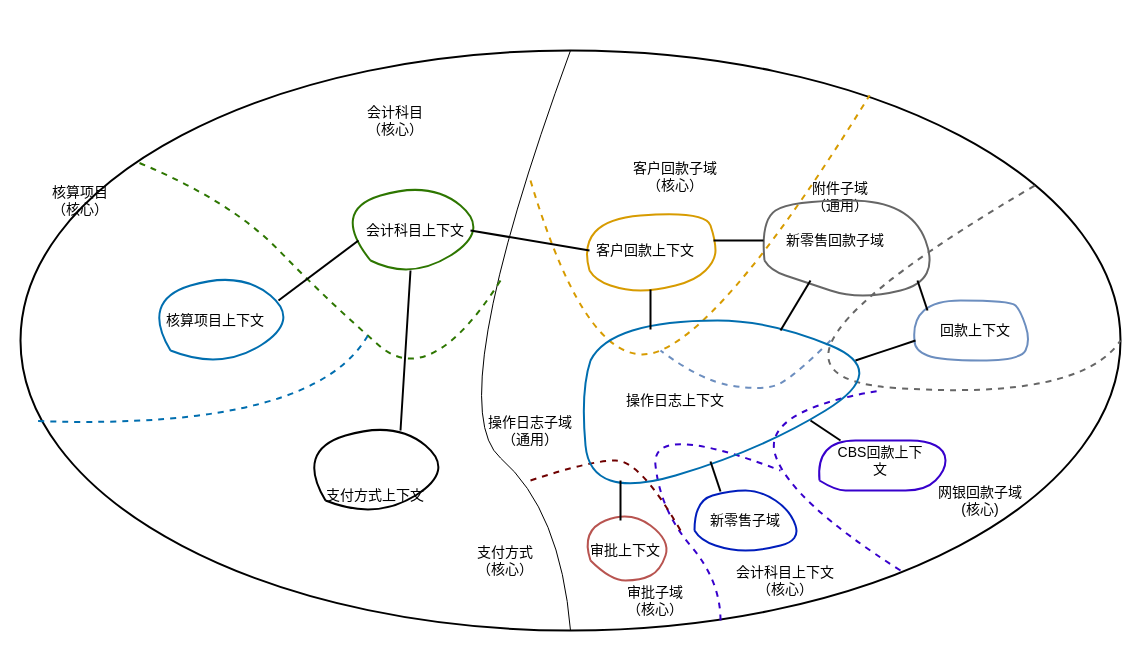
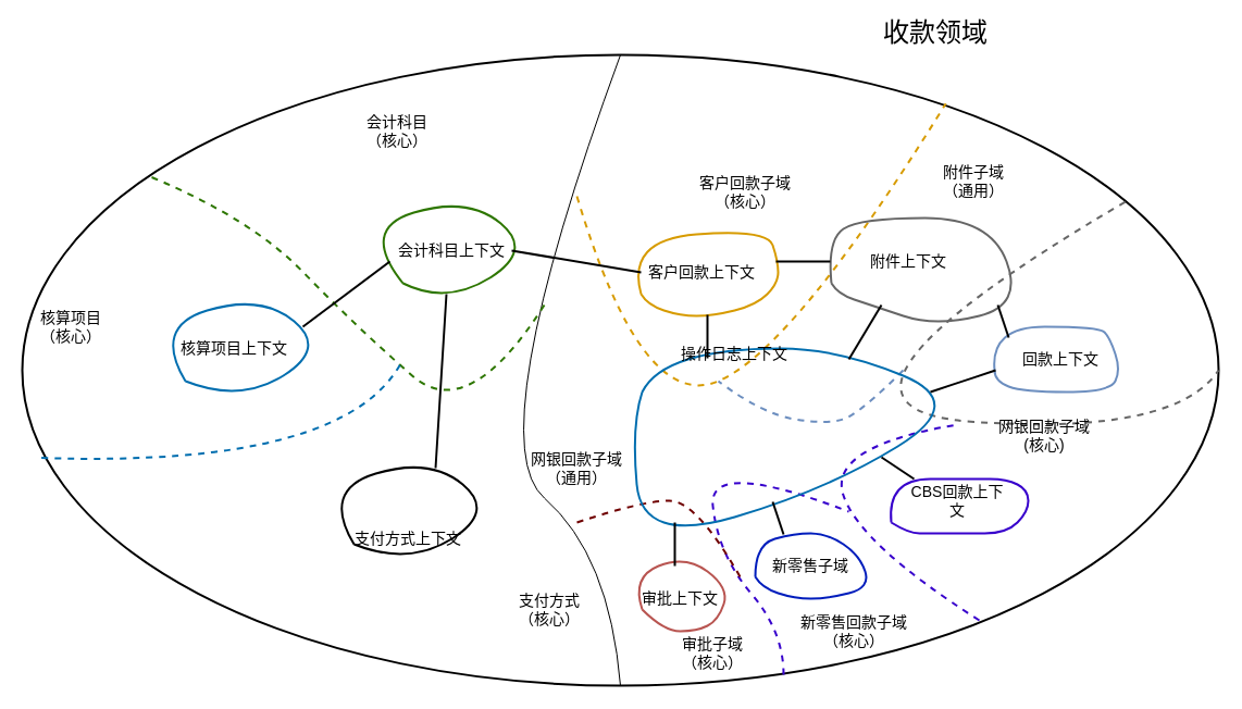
  <mxCell id="0" />
  <mxCell id="1" parent="0" />
  <mxCell id="2" value="" style="ellipse;whiteSpace=wrap;html=1;gradientColor=#ffffff;strokeWidth=2;" vertex="1" parent="1"><mxGeometry x="20" y="50" width="1100" height="580" as="geometry" /></mxCell>
  <mxCell id="3" value="" style="curved=1;endArrow=none;html=1;exitX=0.5;exitY=1;exitDx=0;exitDy=0;endFill=0;entryX=0.5;entryY=0;entryDx=0;entryDy=0;" edge="1" parent="1" source="2" target="2"><mxGeometry width="50" height="50" relative="1" as="geometry"><mxPoint x="540" y="380" as="sourcePoint" /><mxPoint x="560" y="210" as="targetPoint" /><Array as="points"><mxPoint x="560" y="510" /><mxPoint x="440" y="405" /></Array></mxGeometry></mxCell>
  <mxCell id="4" value="" style="curved=1;endArrow=none;html=1;strokeColor=#d79b00;entryX=0.772;entryY=0.077;entryDx=0;entryDy=0;entryPerimeter=0;dashed=1;endFill=0;strokeWidth=2;fillColor=#ffe6cc;" edge="1" parent="1" target="2"><mxGeometry width="50" height="50" relative="1" as="geometry"><mxPoint x="530" y="180" as="sourcePoint" /><mxPoint x="590" y="330" as="targetPoint" /><Array as="points"><mxPoint x="590" y="380" /><mxPoint x="730" y="320" /></Array></mxGeometry></mxCell>
- <mxCell id="6" value="&lt;font&gt;&lt;font style=&quot;font-size: 14px&quot;&gt;客户回款子域&lt;br&gt;（核心）&lt;/font&gt;&lt;br&gt;&lt;/font&gt;" style="text;html=1;strokeColor=none;fillColor=none;align=center;verticalAlign=middle;whiteSpace=wrap;rounded=0;dashed=1;" vertex="1" parent="1"><mxGeometry x="610" y="166" width="130" height="20" as="geometry" /></mxCell>
+ <mxCell id="5" value="&lt;font style=&quot;font-size: 24px&quot;&gt;收款领域&lt;/font&gt;" style="text;html=1;strokeColor=none;fillColor=none;align=center;verticalAlign=middle;whiteSpace=wrap;rounded=0;dashed=1;" vertex="1" parent="1"><mxGeometry x="770" y="20" width="180" height="20" as="geometry" /></mxCell>
+ <mxCell id="6" value="&lt;font&gt;&lt;font style=&quot;font-size: 14px&quot;&gt;客户回款子域&lt;br&gt;（核心）&lt;/font&gt;&lt;br&gt;&lt;/font&gt;" style="text;html=1;strokeColor=none;fillColor=none;align=center;verticalAlign=middle;whiteSpace=wrap;rounded=0;dashed=1;" vertex="1" parent="1"><mxGeometry x="620" y="166" width="130" height="20" as="geometry" /></mxCell>
  <mxCell id="7" value="" style="curved=1;endArrow=none;html=1;dashed=1;strokeColor=#666666;strokeWidth=2;entryX=1;entryY=0.5;entryDx=0;entryDy=0;endFill=0;exitX=0.922;exitY=0.233;exitDx=0;exitDy=0;exitPerimeter=0;fillColor=#f5f5f5;" edge="1" parent="1" source="2" target="2"><mxGeometry width="50" height="50" relative="1" as="geometry"><mxPoint x="970" y="230" as="sourcePoint" /><mxPoint x="590" y="390" as="targetPoint" /><Array as="points"><mxPoint x="710" y="375" /><mxPoint x="1080" y="400" /></Array></mxGeometry></mxCell>
  <mxCell id="8" value="" style="curved=1;endArrow=none;html=1;dashed=1;strokeColor=#3700CC;strokeWidth=2;endFill=0;fillColor=#6a00ff;" edge="1" parent="1"><mxGeometry width="50" height="50" relative="1" as="geometry"><mxPoint x="900" y="570" as="sourcePoint" /><mxPoint x="880" y="390" as="targetPoint" /><Array as="points"><mxPoint x="790" y="500" /><mxPoint x="760" y="410" /></Array></mxGeometry></mxCell>
- <mxCell id="9" value="&lt;font&gt;&lt;font style=&quot;font-size: 14px&quot;&gt;网银回款子域&lt;br&gt;(核心)&lt;/font&gt;&lt;br&gt;&lt;/font&gt;" style="text;html=1;strokeColor=none;fillColor=none;align=center;verticalAlign=middle;whiteSpace=wrap;rounded=0;dashed=1;" vertex="1" parent="1"><mxGeometry x="920" y="490" width="120" height="20" as="geometry" /></mxCell>
- <mxCell id="10" value="&lt;font&gt;&lt;font style=&quot;font-size: 14px&quot;&gt;附件子域&lt;br&gt;（通用）&lt;/font&gt;&lt;br&gt;&lt;/font&gt;" style="text;html=1;strokeColor=none;fillColor=none;align=center;verticalAlign=middle;whiteSpace=wrap;rounded=0;dashed=1;" vertex="1" parent="1"><mxGeometry x="775" y="186" width="130" height="20" as="geometry" /></mxCell>
- <mxCell id="11" value="&lt;font&gt;&lt;font style=&quot;font-size: 14px&quot;&gt;操作日志子域&lt;br&gt;（通用）&lt;/font&gt;&lt;br&gt;&lt;/font&gt;" style="text;html=1;strokeColor=none;fillColor=none;align=center;verticalAlign=middle;whiteSpace=wrap;rounded=0;dashed=1;" vertex="1" parent="1"><mxGeometry x="450" y="420" width="160" height="20" as="geometry" /></mxCell>
+ <mxCell id="9" value="&lt;font&gt;&lt;font style=&quot;font-size: 14px&quot;&gt;网银回款子域&lt;br&gt;(核心)&lt;/font&gt;&lt;br&gt;&lt;/font&gt;" style="text;html=1;strokeColor=none;fillColor=none;align=center;verticalAlign=middle;whiteSpace=wrap;rounded=0;dashed=1;" vertex="1" parent="1"><mxGeometry x="900" y="390" width="120" height="20" as="geometry" /></mxCell>
+ <mxCell id="10" value="&lt;font&gt;&lt;font style=&quot;font-size: 14px&quot;&gt;附件子域&lt;br&gt;（通用）&lt;/font&gt;&lt;br&gt;&lt;/font&gt;" style="text;html=1;strokeColor=none;fillColor=none;align=center;verticalAlign=middle;whiteSpace=wrap;rounded=0;dashed=1;" vertex="1" parent="1"><mxGeometry x="830" y="156" width="130" height="20" as="geometry" /></mxCell>
+ <mxCell id="11" value="&lt;font&gt;&lt;font style=&quot;font-size: 14px&quot;&gt;网银回款子域&lt;br&gt;（通用）&lt;/font&gt;&lt;br&gt;&lt;/font&gt;" style="text;html=1;strokeColor=none;fillColor=none;align=center;verticalAlign=middle;whiteSpace=wrap;rounded=0;dashed=1;" vertex="1" parent="1"><mxGeometry x="450" y="420" width="160" height="20" as="geometry" /></mxCell>
  <mxCell id="12" value="" style="curved=1;endArrow=none;html=1;dashed=1;strokeColor=#2D7600;strokeWidth=2;endFill=0;fillColor=#60a917;" edge="1" parent="1" target="2"><mxGeometry width="50" height="50" relative="1" as="geometry"><mxPoint x="500" y="280" as="sourcePoint" /><mxPoint x="590" y="320" as="targetPoint" /><Array as="points"><mxPoint x="430" y="390" /><mxPoint x="327" y="300" /><mxPoint x="230" y="200" /></Array></mxGeometry></mxCell>
- <mxCell id="13" value="&lt;font style=&quot;font-size: 14px&quot;&gt;会计科目&lt;br&gt;（核心）&lt;/font&gt;" style="text;html=1;strokeColor=none;fillColor=none;align=center;verticalAlign=middle;whiteSpace=wrap;rounded=0;dashed=1;" vertex="1" parent="1"><mxGeometry x="350" y="110" width="90" height="20" as="geometry" /></mxCell>
+ <mxCell id="13" value="&lt;font style=&quot;font-size: 14px&quot;&gt;会计科目&lt;br&gt;（核心）&lt;/font&gt;" style="text;html=1;strokeColor=none;fillColor=none;align=center;verticalAlign=middle;whiteSpace=wrap;rounded=0;dashed=1;" vertex="1" parent="1"><mxGeometry x="320" y="110" width="90" height="20" as="geometry" /></mxCell>
  <mxCell id="14" value="" style="curved=1;endArrow=none;html=1;dashed=1;strokeColor=#3700CC;strokeWidth=2;endFill=0;fillColor=#6a00ff;" edge="1" parent="1"><mxGeometry width="50" height="50" relative="1" as="geometry"><mxPoint x="720" y="620" as="sourcePoint" /><mxPoint x="780" y="470" as="targetPoint" /><Array as="points"><mxPoint x="720" y="580" /><mxPoint x="660" y="510" /><mxPoint x="650" y="420" /></Array></mxGeometry></mxCell>
- <mxCell id="15" value="&lt;font&gt;&lt;font style=&quot;font-size: 14px&quot;&gt;会计科目上下文&lt;br&gt;（核心）&lt;/font&gt;&lt;br&gt;&lt;/font&gt;" style="text;html=1;strokeColor=none;fillColor=none;align=center;verticalAlign=middle;whiteSpace=wrap;rounded=0;dashed=1;" vertex="1" parent="1"><mxGeometry x="720" y="570" width="130" height="20" as="geometry" /></mxCell>
- <mxCell id="16" value="&lt;font&gt;&lt;font style=&quot;font-size: 14px&quot;&gt;核算项目&lt;br&gt;（核心）&lt;/font&gt;&lt;br&gt;&lt;/font&gt;" style="text;html=1;strokeColor=none;fillColor=none;align=center;verticalAlign=middle;whiteSpace=wrap;rounded=0;dashed=1;" vertex="1" parent="1"><mxGeometry x="35" y="190" width="90" height="20" as="geometry" /></mxCell>
+ <mxCell id="15" value="&lt;font&gt;&lt;font style=&quot;font-size: 14px&quot;&gt;新零售回款子域&lt;br&gt;（核心）&lt;/font&gt;&lt;br&gt;&lt;/font&gt;" style="text;html=1;strokeColor=none;fillColor=none;align=center;verticalAlign=middle;whiteSpace=wrap;rounded=0;dashed=1;" vertex="1" parent="1"><mxGeometry x="720" y="570" width="130" height="20" as="geometry" /></mxCell>
+ <mxCell id="16" value="&lt;font&gt;&lt;font style=&quot;font-size: 14px&quot;&gt;核算项目&lt;br&gt;（核心）&lt;/font&gt;&lt;br&gt;&lt;/font&gt;" style="text;html=1;strokeColor=none;fillColor=none;align=center;verticalAlign=middle;whiteSpace=wrap;rounded=0;dashed=1;" vertex="1" parent="1"><mxGeometry x="20" y="290" width="90" height="20" as="geometry" /></mxCell>
  <mxCell id="17" style="edgeStyle=orthogonalEdgeStyle;rounded=0;orthogonalLoop=1;jettySize=auto;html=1;exitX=0.5;exitY=1;exitDx=0;exitDy=0;dashed=1;endArrow=none;endFill=0;strokeColor=#000000;strokeWidth=2;" edge="1" parent="1" source="9" target="9"><mxGeometry relative="1" as="geometry" /></mxCell>
  <mxCell id="18" value="" style="curved=1;endArrow=none;html=1;dashed=1;strokeColor=#006EAF;strokeWidth=2;exitX=0.016;exitY=0.639;exitDx=0;exitDy=0;exitPerimeter=0;endFill=0;fillColor=#1ba1e2;" edge="1" parent="1" source="2"><mxGeometry width="50" height="50" relative="1" as="geometry"><mxPoint x="540" y="490" as="sourcePoint" /><mxPoint x="370" y="330" as="targetPoint" /><Array as="points"><mxPoint x="320" y="430" /></Array></mxGeometry></mxCell>
  <mxCell id="19" value="&lt;font&gt;&lt;font style=&quot;font-size: 14px&quot;&gt;支付方式&lt;br&gt;（核心）&lt;/font&gt;&lt;br&gt;&lt;/font&gt;" style="text;html=1;strokeColor=none;fillColor=none;align=center;verticalAlign=middle;whiteSpace=wrap;rounded=0;dashed=1;" vertex="1" parent="1"><mxGeometry x="460" y="550" width="90" height="20" as="geometry" /></mxCell>
  <mxCell id="20" value="" style="curved=1;endArrow=none;html=1;dashed=1;strokeColor=#6c8ebf;strokeWidth=2;endFill=0;fillColor=#dae8fc;" edge="1" parent="1"><mxGeometry width="50" height="50" relative="1" as="geometry"><mxPoint x="830" y="340" as="sourcePoint" /><mxPoint x="660" y="350" as="targetPoint" /><Array as="points"><mxPoint x="790" y="380" /><mxPoint x="760" y="390" /><mxPoint x="700" y="380" /></Array></mxGeometry></mxCell>
  <mxCell id="21" value="" style="curved=1;endArrow=none;html=1;dashed=1;strokeColor=#6F0000;strokeWidth=2;endFill=0;fillColor=#a20025;" edge="1" parent="1"><mxGeometry width="50" height="50" relative="1" as="geometry"><mxPoint x="530" y="480" as="sourcePoint" /><mxPoint x="680" y="530" as="targetPoint" /><Array as="points"><mxPoint x="590" y="460" /><mxPoint x="640" y="460" /></Array></mxGeometry></mxCell>
  <mxCell id="22" value="&lt;font&gt;&lt;font style=&quot;font-size: 14px&quot;&gt;审批子域&lt;br&gt;（核心）&lt;/font&gt;&lt;br&gt;&lt;/font&gt;" style="text;html=1;strokeColor=none;fillColor=none;align=center;verticalAlign=middle;whiteSpace=wrap;rounded=0;dashed=1;" vertex="1" parent="1"><mxGeometry x="590" y="590" width="130" height="20" as="geometry" /></mxCell>
  <mxCell id="23" value="" style="curved=1;endArrow=none;html=1;strokeColor=#d79b00;strokeWidth=2;endFill=0;fillColor=#ffe6cc;" edge="1" parent="1"><mxGeometry width="50" height="50" relative="1" as="geometry"><mxPoint x="589" y="270" as="sourcePoint" /><mxPoint x="589" y="270" as="targetPoint" /><Array as="points"><mxPoint x="595" y="280" /><mxPoint x="625" y="290" /><mxPoint x="655" y="290" /><mxPoint x="695" y="280" /><mxPoint x="715" y="260" /><mxPoint x="715" y="240" /><mxPoint x="705" y="210" /><mxPoint x="575" y="220" /></Array></mxGeometry></mxCell>
  <mxCell id="24" value="" style="curved=1;endArrow=none;html=1;strokeColor=#000000;strokeWidth=2;endFill=0;" edge="1" parent="1"><mxGeometry width="50" height="50" relative="1" as="geometry"><mxPoint x="325" y="500" as="sourcePoint" /><mxPoint x="325" y="500" as="targetPoint" /><Array as="points"><mxPoint x="375" y="520" /><mxPoint x="455" y="470" /><mxPoint x="395" y="420" /><mxPoint x="295" y="450" /></Array></mxGeometry></mxCell>
  <mxCell id="25" value="" style="curved=1;endArrow=none;html=1;strokeColor=#2D7600;strokeWidth=2;endFill=0;fillColor=#60a917;" edge="1" parent="1"><mxGeometry width="50" height="50" relative="1" as="geometry"><mxPoint x="370" y="260" as="sourcePoint" /><mxPoint x="370" y="260" as="targetPoint" /><Array as="points"><mxPoint x="410" y="280" /><mxPoint x="490" y="230" /><mxPoint x="430" y="180" /><mxPoint x="330" y="210" /></Array></mxGeometry></mxCell>
  <mxCell id="26" value="&lt;font&gt;&lt;font style=&quot;font-size: 14px&quot;&gt;客户回款上下文&lt;/font&gt;&lt;br&gt;&lt;/font&gt;" style="text;html=1;strokeColor=none;fillColor=none;align=center;verticalAlign=middle;whiteSpace=wrap;rounded=0;dashed=1;" vertex="1" parent="1"><mxGeometry x="580" y="240" width="130" height="20" as="geometry" /></mxCell>
  <mxCell id="27" value="" style="curved=1;endArrow=none;html=1;strokeColor=#006EAF;strokeWidth=2;endFill=0;fillColor=#1ba1e2;" edge="1" parent="1"><mxGeometry width="50" height="50" relative="1" as="geometry"><mxPoint x="590" y="360" as="sourcePoint" /><mxPoint x="590" y="360" as="targetPoint" /><Array as="points"><mxPoint x="580" y="390" /><mxPoint x="590" y="500" /><mxPoint x="760" y="450" /><mxPoint x="890" y="370" /><mxPoint x="770" y="320" /><mxPoint x="664" y="320" /><mxPoint x="600" y="340" /></Array></mxGeometry></mxCell>
  <mxCell id="28" value="" style="curved=1;endArrow=none;html=1;strokeColor=#666666;strokeWidth=2;endFill=0;fillColor=#f5f5f5;" edge="1" parent="1"><mxGeometry width="50" height="50" relative="1" as="geometry"><mxPoint x="764" y="260" as="sourcePoint" /><mxPoint x="764" y="260" as="targetPoint" /><Array as="points"><mxPoint x="770" y="270" /><mxPoint x="800" y="280" /><mxPoint x="860" y="300" /><mxPoint x="940" y="280" /><mxPoint x="910" y="200" /><mxPoint x="790" y="200" /><mxPoint x="760" y="220" /></Array></mxGeometry></mxCell>
- <mxCell id="29" value="&lt;font&gt;&lt;font style=&quot;font-size: 14px&quot;&gt;新零售回款子域&lt;/font&gt;&lt;br&gt;&lt;/font&gt;" style="text;html=1;strokeColor=none;fillColor=none;align=center;verticalAlign=middle;whiteSpace=wrap;rounded=0;dashed=1;" vertex="1" parent="1"><mxGeometry x="770" y="230" width="130" height="20" as="geometry" /></mxCell>
+ <mxCell id="29" value="&lt;font&gt;&lt;font style=&quot;font-size: 14px&quot;&gt;附件上下文&lt;/font&gt;&lt;br&gt;&lt;/font&gt;" style="text;html=1;strokeColor=none;fillColor=none;align=center;verticalAlign=middle;whiteSpace=wrap;rounded=0;dashed=1;" vertex="1" parent="1"><mxGeometry x="770" y="230" width="130" height="20" as="geometry" /></mxCell>
  <mxCell id="30" value="" style="curved=1;endArrow=none;html=1;strokeColor=#6c8ebf;strokeWidth=2;endFill=0;fillColor=#dae8fc;" edge="1" parent="1"><mxGeometry width="50" height="50" relative="1" as="geometry"><mxPoint x="914" y="340" as="sourcePoint" /><mxPoint x="914" y="340" as="targetPoint" /><Array as="points"><mxPoint x="914" y="350" /><mxPoint x="940" y="360" /><mxPoint x="1020" y="360" /><mxPoint x="1030" y="340" /><mxPoint x="1020" y="310" /><mxPoint x="1010" y="300" /><mxPoint x="910" y="300" /></Array></mxGeometry></mxCell>
  <mxCell id="31" value="&lt;font style=&quot;font-size: 14px&quot;&gt;回款上下文&lt;/font&gt;" style="text;html=1;strokeColor=none;fillColor=none;align=center;verticalAlign=middle;whiteSpace=wrap;rounded=0;dashed=1;" vertex="1" parent="1"><mxGeometry x="930" y="320" width="90" height="20" as="geometry" /></mxCell>
  <mxCell id="32" value="" style="curved=1;endArrow=none;html=1;strokeColor=#3700CC;strokeWidth=2;endFill=0;fillColor=#6a00ff;" edge="1" parent="1"><mxGeometry width="50" height="50" relative="1" as="geometry"><mxPoint x="819" y="480" as="sourcePoint" /><mxPoint x="819" y="480" as="targetPoint" /><Array as="points"><mxPoint x="835" y="490" /><mxPoint x="855" y="490" /><mxPoint x="885" y="490" /><mxPoint x="925" y="490" /><mxPoint x="945" y="470" /><mxPoint x="945" y="450" /><mxPoint x="925" y="440" /><mxPoint x="895" y="440" /><mxPoint x="815" y="440" /></Array></mxGeometry></mxCell>
  <mxCell id="33" value="&lt;font style=&quot;font-size: 14px&quot;&gt;CBS回款上下文&lt;/font&gt;" style="text;html=1;strokeColor=none;fillColor=none;align=center;verticalAlign=middle;whiteSpace=wrap;rounded=0;dashed=1;" vertex="1" parent="1"><mxGeometry x="830" y="450" width="100" height="20" as="geometry" /></mxCell>
  <mxCell id="34" value="" style="curved=1;endArrow=none;html=1;strokeColor=#001DBC;strokeWidth=2;endFill=0;fillColor=#0050ef;" edge="1" parent="1"><mxGeometry width="50" height="50" relative="1" as="geometry"><mxPoint x="694" y="530" as="sourcePoint" /><mxPoint x="694" y="530" as="targetPoint" /><Array as="points"><mxPoint x="700" y="540" /><mxPoint x="730" y="550" /><mxPoint x="760" y="550" /><mxPoint x="800" y="540" /><mxPoint x="790" y="510" /><mxPoint x="760" y="490" /><mxPoint x="730" y="490" /><mxPoint x="694" y="500" /></Array></mxGeometry></mxCell>
  <mxCell id="35" value="&lt;font&gt;&lt;span style=&quot;font-size: 14px&quot;&gt;新零售子域&lt;/span&gt;&lt;br&gt;&lt;/font&gt;" style="text;html=1;strokeColor=none;fillColor=none;align=center;verticalAlign=middle;whiteSpace=wrap;rounded=0;dashed=1;" vertex="1" parent="1"><mxGeometry x="680" y="510" width="130" height="20" as="geometry" /></mxCell>
  <mxCell id="36" value="" style="curved=1;endArrow=none;html=1;strokeColor=#b85450;strokeWidth=2;endFill=0;fillColor=#f8cecc;" edge="1" parent="1"><mxGeometry width="50" height="50" relative="1" as="geometry"><mxPoint x="590" y="560" as="sourcePoint" /><mxPoint x="590" y="560" as="targetPoint" /><Array as="points"><mxPoint x="610" y="580" /><mxPoint x="640" y="580" /><mxPoint x="660" y="570" /><mxPoint x="670" y="540" /><mxPoint x="630" y="510" /><mxPoint x="580" y="530" /></Array></mxGeometry></mxCell>
  <mxCell id="37" value="&lt;font&gt;&lt;font style=&quot;font-size: 14px&quot;&gt;审批上下文&lt;/font&gt;&lt;br&gt;&lt;/font&gt;" style="text;html=1;strokeColor=none;fillColor=none;align=center;verticalAlign=middle;whiteSpace=wrap;rounded=0;dashed=1;" vertex="1" parent="1"><mxGeometry x="560" y="540" width="130" height="20" as="geometry" /></mxCell>
- <mxCell id="38" value="&lt;font&gt;&lt;font style=&quot;font-size: 14px&quot;&gt;操作日志上下文&lt;/font&gt;&lt;br&gt;&lt;/font&gt;" style="text;html=1;strokeColor=none;fillColor=none;align=center;verticalAlign=middle;whiteSpace=wrap;rounded=0;dashed=1;" vertex="1" parent="1"><mxGeometry x="610" y="390" width="130" height="20" as="geometry" /></mxCell>
+ <mxCell id="38" value="&lt;font&gt;&lt;font style=&quot;font-size: 14px&quot;&gt;操作日志上下文&lt;/font&gt;&lt;br&gt;&lt;/font&gt;" style="text;html=1;strokeColor=none;fillColor=none;align=center;verticalAlign=middle;whiteSpace=wrap;rounded=0;dashed=1;" vertex="1" parent="1"><mxGeometry x="610" y="315" width="130" height="20" as="geometry" /></mxCell>
  <mxCell id="39" value="" style="endArrow=none;html=1;strokeColor=#000000;strokeWidth=2;entryX=1;entryY=0;entryDx=0;entryDy=0;" edge="1" parent="1"><mxGeometry width="50" height="50" relative="1" as="geometry"><mxPoint x="763" y="240" as="sourcePoint" /><mxPoint x="713" y="240" as="targetPoint" /><Array as="points"><mxPoint x="753" y="240" /></Array></mxGeometry></mxCell>
  <mxCell id="40" value="" style="endArrow=none;html=1;strokeColor=#000000;strokeWidth=2;" edge="1" parent="1"><mxGeometry width="50" height="50" relative="1" as="geometry"><mxPoint x="927" y="310" as="sourcePoint" /><mxPoint x="917" y="280" as="targetPoint" /></mxGeometry></mxCell>
  <mxCell id="41" value="&lt;font style=&quot;font-size: 14px&quot;&gt;会计科目上下文&lt;br&gt;&lt;/font&gt;" style="text;html=1;strokeColor=none;fillColor=none;align=center;verticalAlign=middle;whiteSpace=wrap;rounded=0;dashed=1;" vertex="1" parent="1"><mxGeometry x="360" y="220" width="110" height="20" as="geometry" /></mxCell>
  <mxCell id="42" value="" style="curved=1;endArrow=none;html=1;strokeColor=#006EAF;strokeWidth=2;endFill=0;fillColor=#1ba1e2;" edge="1" parent="1"><mxGeometry width="50" height="50" relative="1" as="geometry"><mxPoint x="170" y="350" as="sourcePoint" /><mxPoint x="170" y="350" as="targetPoint" /><Array as="points"><mxPoint x="220" y="370" /><mxPoint x="300" y="320" /><mxPoint x="240" y="270" /><mxPoint x="140" y="300" /></Array></mxGeometry></mxCell>
  <mxCell id="43" value="&lt;font style=&quot;font-size: 14px&quot;&gt;核算项目上下文&lt;br&gt;&lt;/font&gt;" style="text;html=1;strokeColor=none;fillColor=none;align=center;verticalAlign=middle;whiteSpace=wrap;rounded=0;dashed=1;" vertex="1" parent="1"><mxGeometry x="160" y="310" width="110" height="20" as="geometry" /></mxCell>
  <mxCell id="44" value="&lt;font style=&quot;font-size: 14px&quot;&gt;支付方式上下文&lt;br&gt;&lt;/font&gt;" style="text;html=1;strokeColor=none;fillColor=none;align=center;verticalAlign=middle;whiteSpace=wrap;rounded=0;dashed=1;" vertex="1" parent="1"><mxGeometry x="320" y="485" width="110" height="20" as="geometry" /></mxCell>
  <mxCell id="45" value="" style="endArrow=none;html=1;strokeColor=#000000;strokeWidth=2;entryX=0;entryY=1;entryDx=0;entryDy=0;" edge="1" parent="1"><mxGeometry width="50" height="50" relative="1" as="geometry"><mxPoint x="278" y="300" as="sourcePoint" /><mxPoint x="358" y="240" as="targetPoint" /></mxGeometry></mxCell>
  <mxCell id="46" value="" style="endArrow=none;html=1;strokeColor=#000000;strokeWidth=2;" edge="1" parent="1"><mxGeometry width="50" height="50" relative="1" as="geometry"><mxPoint x="400" y="430" as="sourcePoint" /><mxPoint x="410" y="270" as="targetPoint" /></mxGeometry></mxCell>
  <mxCell id="47" value="" style="endArrow=none;html=1;strokeColor=#000000;strokeWidth=2;exitX=1;exitY=0.5;exitDx=0;exitDy=0;" edge="1" parent="1"><mxGeometry width="50" height="50" relative="1" as="geometry"><mxPoint x="470" y="230" as="sourcePoint" /><mxPoint x="589" y="250" as="targetPoint" /></mxGeometry></mxCell>
  <mxCell id="48" value="" style="endArrow=none;html=1;strokeColor=#000000;strokeWidth=2;" edge="1" parent="1"><mxGeometry width="50" height="50" relative="1" as="geometry"><mxPoint x="620" y="520" as="sourcePoint" /><mxPoint x="620" y="480" as="targetPoint" /></mxGeometry></mxCell>
  <mxCell id="49" value="" style="endArrow=none;html=1;strokeColor=#000000;strokeWidth=2;" edge="1" parent="1"><mxGeometry width="50" height="50" relative="1" as="geometry"><mxPoint x="720" y="491" as="sourcePoint" /><mxPoint x="710" y="461" as="targetPoint" /></mxGeometry></mxCell>
  <mxCell id="50" value="" style="endArrow=none;html=1;strokeColor=#000000;strokeWidth=2;" edge="1" parent="1"><mxGeometry width="50" height="50" relative="1" as="geometry"><mxPoint x="840" y="440" as="sourcePoint" /><mxPoint x="810" y="420" as="targetPoint" /></mxGeometry></mxCell>
  <mxCell id="51" value="" style="endArrow=none;html=1;strokeColor=#000000;strokeWidth=2;" edge="1" parent="1"><mxGeometry width="50" height="50" relative="1" as="geometry"><mxPoint x="650" y="329" as="sourcePoint" /><mxPoint x="650" y="289" as="targetPoint" /></mxGeometry></mxCell>
  <mxCell id="52" value="" style="endArrow=none;html=1;strokeColor=#000000;strokeWidth=2;" edge="1" parent="1"><mxGeometry width="50" height="50" relative="1" as="geometry"><mxPoint x="780" y="330" as="sourcePoint" /><mxPoint x="810" y="280" as="targetPoint" /></mxGeometry></mxCell>
  <mxCell id="53" value="" style="endArrow=none;html=1;strokeColor=#000000;strokeWidth=2;" edge="1" parent="1"><mxGeometry width="50" height="50" relative="1" as="geometry"><mxPoint x="855" y="360" as="sourcePoint" /><mxPoint x="915" y="340" as="targetPoint" /><Array as="points"><mxPoint x="885" y="350" /></Array></mxGeometry></mxCell>
